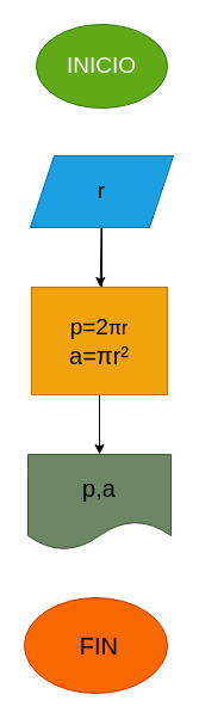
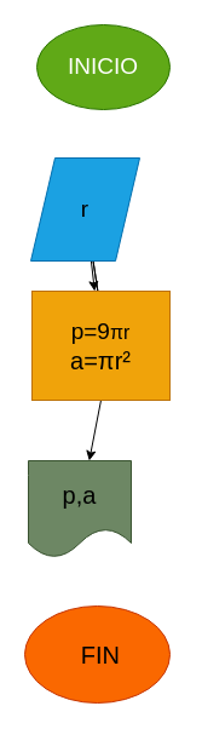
  <mxCell id="0" />
  <mxCell id="1" parent="0" />
  <mxCell id="2" value="&lt;font style=&quot;font-size: 19px;&quot;&gt;INICIO&lt;/font&gt;" style="ellipse;whiteSpace=wrap;html=1;fillColor=#60a917;fontColor=#ffffff;strokeColor=#2D7600;" vertex="1" parent="1"><mxGeometry x="30" y="20" width="110" height="70" as="geometry" /></mxCell>
  <mxCell id="3" value="" style="edgeStyle=none;html=1;fontSize=19;" edge="1" parent="1" source="6"><mxGeometry relative="1" as="geometry"><mxPoint x="85" y="270" as="targetPoint" /></mxGeometry></mxCell>
  <mxCell id="4" value="" style="edgeStyle=none;html=1;fontSize=19;" edge="1" parent="1" source="6"><mxGeometry relative="1" as="geometry"><mxPoint x="85" y="270" as="targetPoint" /></mxGeometry></mxCell>
  <mxCell id="5" value="" style="edgeStyle=none;html=1;fontSize=19;" edge="1" parent="1" source="6" target="8"><mxGeometry relative="1" as="geometry" /></mxCell>
- <mxCell id="6" value="&lt;font color=&quot;#000000&quot;&gt;r&lt;/font&gt;" style="shape=parallelogram;perimeter=parallelogramPerimeter;whiteSpace=wrap;html=1;fixedSize=1;fontSize=19;fillColor=#1ba1e2;fontColor=#ffffff;strokeColor=#006EAF;" vertex="1" parent="1"><mxGeometry x="25" y="130" width="120" height="60" as="geometry" /></mxCell>
+ <mxCell id="6" value="&lt;font color=&quot;#000000&quot;&gt;r&lt;/font&gt;" style="shape=parallelogram;perimeter=parallelogramPerimeter;whiteSpace=wrap;html=1;fixedSize=1;fontSize=19;fillColor=#1ba1e2;fontColor=#ffffff;strokeColor=#006EAF;" vertex="1" parent="1"><mxGeometry x="25" y="130" width="90" height="85" as="geometry" /></mxCell>
  <mxCell id="7" style="edgeStyle=none;html=1;exitX=0.5;exitY=1;exitDx=0;exitDy=0;fontSize=20;fontColor=#F0F0F0;" edge="1" parent="1" source="8" target="9"><mxGeometry relative="1" as="geometry"><Array as="points" /></mxGeometry></mxCell>
- <mxCell id="8" value="p=2&lt;span style=&quot;font-family: &amp;quot;Google Sans&amp;quot;, Arial, sans-serif; text-align: start; font-size: 20px;&quot;&gt;&lt;span style=&quot;font-size: 16px;&quot;&gt;πr&lt;/span&gt;&lt;br&gt;&lt;font style=&quot;font-size: 20px;&quot;&gt;a=&lt;/font&gt;&lt;/span&gt;&lt;span style=&quot;font-family: &amp;quot;Google Sans&amp;quot;, Arial, sans-serif; text-align: start; font-size: 20px;&quot;&gt;&lt;font style=&quot;font-size: 20px;&quot;&gt;πr²&lt;/font&gt;&lt;/span&gt;&lt;span style=&quot;font-family: &amp;quot;Google Sans&amp;quot;, Arial, sans-serif; font-size: 16px; text-align: start;&quot;&gt;&lt;br&gt;&lt;/span&gt;" style="whiteSpace=wrap;html=1;fontSize=19;fillColor=#f0a30a;fontColor=#000000;strokeColor=#BD7000;" vertex="1" parent="1"><mxGeometry x="26" y="240" width="114" height="90" as="geometry" /></mxCell>
- <mxCell id="9" value="&lt;font color=&quot;#000000&quot;&gt;p,a&lt;/font&gt;" style="shape=document;whiteSpace=wrap;html=1;boundedLbl=1;labelBackgroundColor=none;fontSize=20;fontColor=#ffffff;fillColor=#6d8764;strokeColor=#3A5431;" vertex="1" parent="1"><mxGeometry x="23" y="380" width="120" height="80" as="geometry" /></mxCell>
+ <mxCell id="8" value="p=9&lt;span style=&quot;font-family: &amp;quot;Google Sans&amp;quot;, Arial, sans-serif; text-align: start; font-size: 20px;&quot;&gt;&lt;span style=&quot;font-size: 16px;&quot;&gt;πr&lt;/span&gt;&lt;br&gt;&lt;font style=&quot;font-size: 20px;&quot;&gt;a=&lt;/font&gt;&lt;/span&gt;&lt;span style=&quot;font-family: &amp;quot;Google Sans&amp;quot;, Arial, sans-serif; text-align: start; font-size: 20px;&quot;&gt;&lt;font style=&quot;font-size: 20px;&quot;&gt;πr²&lt;/font&gt;&lt;/span&gt;&lt;span style=&quot;font-family: &amp;quot;Google Sans&amp;quot;, Arial, sans-serif; font-size: 16px; text-align: start;&quot;&gt;&lt;br&gt;&lt;/span&gt;" style="whiteSpace=wrap;html=1;fontSize=19;fillColor=#f0a30a;fontColor=#000000;strokeColor=#BD7000;" vertex="1" parent="1"><mxGeometry x="26" y="240" width="114" height="90" as="geometry" /></mxCell>
+ <mxCell id="9" value="&lt;font color=&quot;#000000&quot;&gt;p,a&lt;/font&gt;" style="shape=document;whiteSpace=wrap;html=1;boundedLbl=1;labelBackgroundColor=none;fontSize=20;fontColor=#ffffff;fillColor=#6d8764;strokeColor=#3A5431;" vertex="1" parent="1"><mxGeometry x="23" y="380" width="85" height="80" as="geometry" /></mxCell>
  <mxCell id="10" value="&amp;nbsp;FIN" style="ellipse;whiteSpace=wrap;html=1;labelBackgroundColor=none;fontSize=20;fontColor=#000000;fillColor=#fa6800;strokeColor=#C73500;" vertex="1" parent="1"><mxGeometry x="20" y="500" width="120" height="80" as="geometry" /></mxCell>
